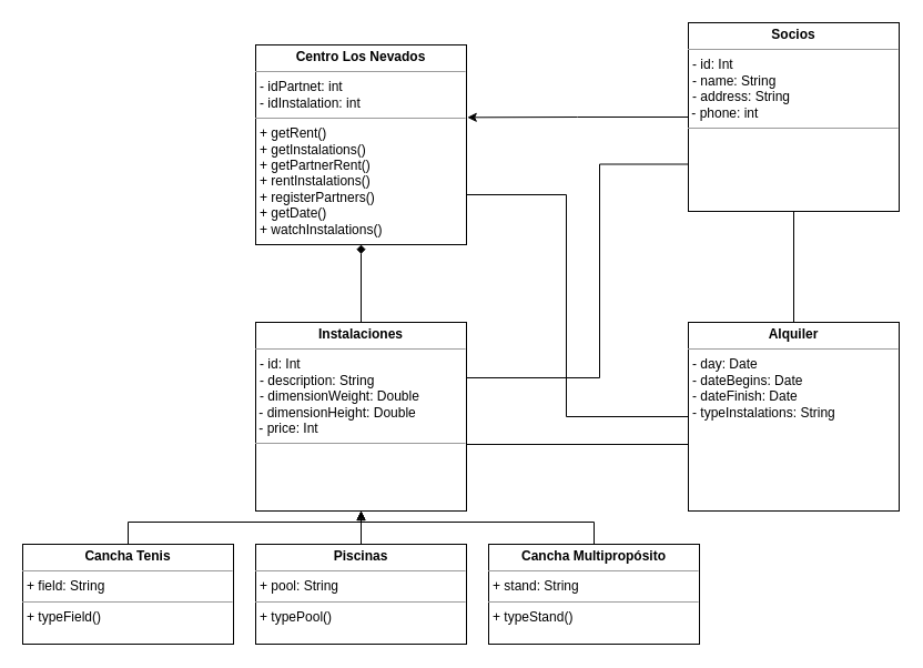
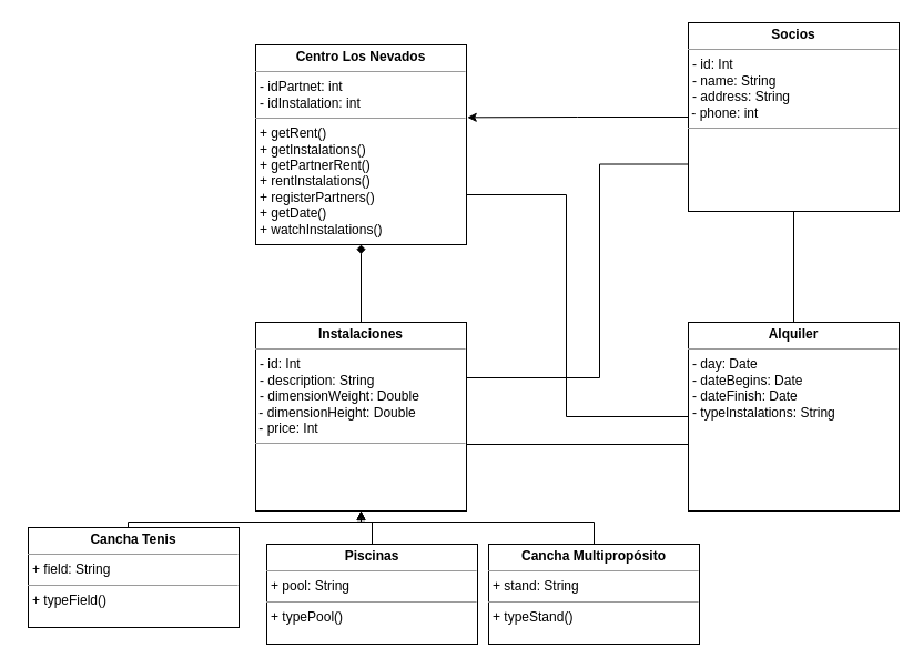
  <mxCell id="0" />
  <mxCell id="1" parent="0" />
  <mxCell id="2" style="edgeStyle=orthogonalEdgeStyle;rounded=0;orthogonalLoop=1;jettySize=auto;html=1;exitX=0.5;exitY=0;exitDx=0;exitDy=0;entryX=0.5;entryY=1;entryDx=0;entryDy=0;strokeColor=#000000;endArrow=diamond;endFill=1;startArrow=none;startFill=0;fillColor=#000000;" edge="1" parent="1" source="5" target="12"><mxGeometry relative="1" as="geometry" /></mxCell>
  <mxCell id="3" style="edgeStyle=orthogonalEdgeStyle;rounded=0;orthogonalLoop=1;jettySize=auto;html=1;entryX=0;entryY=0.5;entryDx=0;entryDy=0;endArrow=none;endFill=0;" edge="1" parent="1" source="5" target="16"><mxGeometry relative="1" as="geometry"><Array as="points"><mxPoint x="620" y="400" /></Array></mxGeometry></mxCell>
  <mxCell id="4" style="edgeStyle=orthogonalEdgeStyle;rounded=0;orthogonalLoop=1;jettySize=auto;html=1;exitX=1;exitY=0.5;exitDx=0;exitDy=0;entryX=0;entryY=0.75;entryDx=0;entryDy=0;endArrow=none;endFill=0;" edge="1" parent="1" source="5" target="13"><mxGeometry relative="1" as="geometry"><Array as="points"><mxPoint x="420" y="340" /><mxPoint x="540" y="340" /><mxPoint x="540" y="147" /></Array></mxGeometry></mxCell>
  <mxCell id="5" value="&lt;p style=&quot;margin:0px;margin-top:4px;text-align:center;&quot;&gt;&lt;b&gt;Instalaciones&lt;/b&gt;&lt;/p&gt;&lt;hr size=&quot;1&quot;&gt;&lt;p style=&quot;margin:0px;margin-left:4px;&quot;&gt;- id: Int&lt;/p&gt;&lt;p style=&quot;margin:0px;margin-left:4px;&quot;&gt;- description: String&lt;/p&gt;&lt;p style=&quot;margin:0px;margin-left:4px;&quot;&gt;- dimensionWeight: Double&lt;/p&gt;&amp;nbsp;- dimensionHeight: Double&lt;br&gt;&amp;nbsp;- price: Int&lt;hr size=&quot;1&quot;&gt;&lt;p style=&quot;margin:0px;margin-left:4px;&quot;&gt;&lt;br&gt;&lt;/p&gt;" style="verticalAlign=top;align=left;overflow=fill;fontSize=12;fontFamily=Helvetica;html=1;" vertex="1" parent="1"><mxGeometry x="230" y="290" width="190" height="170" as="geometry" /></mxCell>
  <mxCell id="6" style="edgeStyle=orthogonalEdgeStyle;rounded=0;orthogonalLoop=1;jettySize=auto;html=1;exitX=0.5;exitY=0;exitDx=0;exitDy=0;entryX=0.5;entryY=1;entryDx=0;entryDy=0;" edge="1" parent="1" source="7" target="5"><mxGeometry relative="1" as="geometry"><Array as="points"><mxPoint x="115" y="470" /><mxPoint x="325" y="470" /></Array></mxGeometry></mxCell>
- <mxCell id="7" value="&lt;p style=&quot;margin:0px;margin-top:4px;text-align:center;&quot;&gt;&lt;b&gt;Cancha Tenis&lt;/b&gt;&lt;/p&gt;&lt;hr size=&quot;1&quot;&gt;&lt;p style=&quot;margin:0px;margin-left:4px;&quot;&gt;+ field: String&lt;span style=&quot;background-color: initial;&quot;&gt;&amp;nbsp;&lt;/span&gt;&lt;span style=&quot;background-color: initial;&quot;&gt;&amp;nbsp;&lt;/span&gt;&lt;/p&gt;&lt;hr size=&quot;1&quot;&gt;&lt;p style=&quot;margin:0px;margin-left:4px;&quot;&gt;+ typeField()&amp;nbsp;&lt;/p&gt;" style="verticalAlign=top;align=left;overflow=fill;fontSize=12;fontFamily=Helvetica;html=1;" vertex="1" parent="1"><mxGeometry x="20" y="490" width="190" height="90" as="geometry" /></mxCell>
+ <mxCell id="7" value="&lt;p style=&quot;margin:0px;margin-top:4px;text-align:center;&quot;&gt;&lt;b&gt;Cancha Tenis&lt;/b&gt;&lt;/p&gt;&lt;hr size=&quot;1&quot;&gt;&lt;p style=&quot;margin:0px;margin-left:4px;&quot;&gt;+ field: String&lt;span style=&quot;background-color: initial;&quot;&gt;&amp;nbsp;&lt;/span&gt;&lt;span style=&quot;background-color: initial;&quot;&gt;&amp;nbsp;&lt;/span&gt;&lt;/p&gt;&lt;hr size=&quot;1&quot;&gt;&lt;p style=&quot;margin:0px;margin-left:4px;&quot;&gt;+ typeField()&amp;nbsp;&lt;/p&gt;" style="verticalAlign=top;align=left;overflow=fill;fontSize=12;fontFamily=Helvetica;html=1;" vertex="1" parent="1"><mxGeometry x="25" y="475" width="190" height="90" as="geometry" /></mxCell>
  <mxCell id="8" value="" style="edgeStyle=orthogonalEdgeStyle;rounded=0;orthogonalLoop=1;jettySize=auto;html=1;endArrow=block;endFill=0;" edge="1" parent="1" source="9" target="5"><mxGeometry relative="1" as="geometry" /></mxCell>
- <mxCell id="9" value="&lt;p style=&quot;margin:0px;margin-top:4px;text-align:center;&quot;&gt;&lt;b&gt;Piscinas&lt;/b&gt;&lt;/p&gt;&lt;hr size=&quot;1&quot;&gt;&lt;p style=&quot;margin:0px;margin-left:4px;&quot;&gt;+ pool: String&lt;span style=&quot;background-color: initial;&quot;&gt;&amp;nbsp;&amp;nbsp;&lt;/span&gt;&lt;/p&gt;&lt;hr size=&quot;1&quot;&gt;&lt;p style=&quot;margin:0px;margin-left:4px;&quot;&gt;+ typePool()&amp;nbsp;&lt;/p&gt;" style="verticalAlign=top;align=left;overflow=fill;fontSize=12;fontFamily=Helvetica;html=1;" vertex="1" parent="1"><mxGeometry x="230" y="490" width="190" height="90" as="geometry" /></mxCell>
+ <mxCell id="9" value="&lt;p style=&quot;margin:0px;margin-top:4px;text-align:center;&quot;&gt;&lt;b&gt;Piscinas&lt;/b&gt;&lt;/p&gt;&lt;hr size=&quot;1&quot;&gt;&lt;p style=&quot;margin:0px;margin-left:4px;&quot;&gt;+ pool: String&lt;span style=&quot;background-color: initial;&quot;&gt;&amp;nbsp;&amp;nbsp;&lt;/span&gt;&lt;/p&gt;&lt;hr size=&quot;1&quot;&gt;&lt;p style=&quot;margin:0px;margin-left:4px;&quot;&gt;+ typePool()&amp;nbsp;&lt;/p&gt;" style="verticalAlign=top;align=left;overflow=fill;fontSize=12;fontFamily=Helvetica;html=1;" vertex="1" parent="1"><mxGeometry x="240" y="490" width="190" height="90" as="geometry" /></mxCell>
  <mxCell id="10" style="edgeStyle=orthogonalEdgeStyle;rounded=0;orthogonalLoop=1;jettySize=auto;html=1;exitX=0.5;exitY=0;exitDx=0;exitDy=0;endArrow=block;endFill=0;" edge="1" parent="1" source="11" target="5"><mxGeometry relative="1" as="geometry"><Array as="points"><mxPoint x="535" y="470" /><mxPoint x="325" y="470" /></Array></mxGeometry></mxCell>
  <mxCell id="11" value="&lt;p style=&quot;margin:0px;margin-top:4px;text-align:center;&quot;&gt;&lt;b&gt;Cancha&amp;nbsp;&lt;/b&gt;&lt;b style=&quot;background-color: initial;&quot;&gt;Multipropósito&lt;/b&gt;&lt;/p&gt;&lt;hr size=&quot;1&quot;&gt;&lt;p style=&quot;margin:0px;margin-left:4px;&quot;&gt;+ stand: String&lt;span style=&quot;background-color: initial;&quot;&gt;&amp;nbsp;&amp;nbsp;&lt;/span&gt;&lt;/p&gt;&lt;hr size=&quot;1&quot;&gt;&lt;p style=&quot;margin:0px;margin-left:4px;&quot;&gt;+ typeStand()&amp;nbsp;&lt;/p&gt;" style="verticalAlign=top;align=left;overflow=fill;fontSize=12;fontFamily=Helvetica;html=1;" vertex="1" parent="1"><mxGeometry x="440" y="490" width="190" height="90" as="geometry" /></mxCell>
  <mxCell id="12" value="&lt;p style=&quot;margin:0px;margin-top:4px;text-align:center;&quot;&gt;&lt;b&gt;Centro Los Nevados&lt;/b&gt;&lt;/p&gt;&lt;hr size=&quot;1&quot;&gt;&lt;p style=&quot;margin: 0px 0px 0px 4px;&quot;&gt;&lt;span style=&quot;background-color: initial;&quot;&gt;- idPartnet: int&lt;/span&gt;&lt;br&gt;&lt;/p&gt;&lt;p style=&quot;margin: 0px 0px 0px 4px;&quot;&gt;&lt;span style=&quot;background-color: initial;&quot;&gt;- idInstalation: int&amp;nbsp;&lt;/span&gt;&lt;/p&gt;&lt;hr size=&quot;1&quot;&gt;&lt;p style=&quot;margin:0px;margin-left:4px;&quot;&gt;&lt;span style=&quot;background-color: initial;&quot;&gt;+ getRent()&lt;/span&gt;&lt;/p&gt;&lt;p style=&quot;margin:0px;margin-left:4px;&quot;&gt;&lt;span style=&quot;background-color: initial;&quot;&gt;+ getInstalations()&lt;/span&gt;&lt;/p&gt;&lt;p style=&quot;margin:0px;margin-left:4px;&quot;&gt;&lt;span style=&quot;background-color: initial;&quot;&gt;+ getPartnerRent()&lt;/span&gt;&lt;/p&gt;&lt;p style=&quot;border-color: var(--border-color); margin: 0px 0px 0px 4px;&quot;&gt;+ rentInstalations()&lt;/p&gt;&lt;p style=&quot;border-color: var(--border-color); margin: 0px 0px 0px 4px;&quot;&gt;+ registerPartners()&lt;/p&gt;&lt;p style=&quot;border-color: var(--border-color); margin: 0px 0px 0px 4px;&quot;&gt;+ getDate()&lt;/p&gt;&lt;p style=&quot;border-color: var(--border-color); margin: 0px 0px 0px 4px;&quot;&gt;+ watchInstalations()&lt;/p&gt;" style="verticalAlign=top;align=left;overflow=fill;fontSize=12;fontFamily=Helvetica;html=1;" vertex="1" parent="1"><mxGeometry x="230" y="40" width="190" height="180" as="geometry" /></mxCell>
  <mxCell id="13" value="&lt;p style=&quot;margin:0px;margin-top:4px;text-align:center;&quot;&gt;&lt;b&gt;Socios&lt;/b&gt;&lt;/p&gt;&lt;hr size=&quot;1&quot;&gt;&lt;p style=&quot;margin:0px;margin-left:4px;&quot;&gt;- id: Int&lt;/p&gt;&lt;p style=&quot;margin:0px;margin-left:4px;&quot;&gt;- name: String&lt;/p&gt;&lt;p style=&quot;margin:0px;margin-left:4px;&quot;&gt;- address: String&lt;/p&gt;&amp;nbsp;- phone: int&lt;br&gt;&lt;hr size=&quot;1&quot;&gt;&lt;p style=&quot;margin:0px;margin-left:4px;&quot;&gt;&lt;br&gt;&lt;/p&gt;&lt;p style=&quot;margin:0px;margin-left:4px;&quot;&gt;&lt;br&gt;&lt;/p&gt;&lt;p style=&quot;margin:0px;margin-left:4px;&quot;&gt;&lt;br&gt;&lt;/p&gt;" style="verticalAlign=top;align=left;overflow=fill;fontSize=12;fontFamily=Helvetica;html=1;" vertex="1" parent="1"><mxGeometry x="620" y="20" width="190" height="170" as="geometry" /></mxCell>
  <mxCell id="14" style="edgeStyle=orthogonalEdgeStyle;rounded=0;orthogonalLoop=1;jettySize=auto;html=1;exitX=0.5;exitY=0;exitDx=0;exitDy=0;entryX=0.5;entryY=1;entryDx=0;entryDy=0;endArrow=none;endFill=0;" edge="1" parent="1" source="16" target="13"><mxGeometry relative="1" as="geometry" /></mxCell>
  <mxCell id="15" style="edgeStyle=orthogonalEdgeStyle;rounded=0;orthogonalLoop=1;jettySize=auto;html=1;exitX=0;exitY=0.5;exitDx=0;exitDy=0;entryX=1;entryY=0.75;entryDx=0;entryDy=0;endArrow=none;endFill=0;" edge="1" parent="1" source="16" target="12"><mxGeometry relative="1" as="geometry"><Array as="points"><mxPoint x="510" y="375" /><mxPoint x="510" y="175" /></Array></mxGeometry></mxCell>
  <mxCell id="16" value="&lt;p style=&quot;margin:0px;margin-top:4px;text-align:center;&quot;&gt;&lt;br&gt;&lt;/p&gt;" style="verticalAlign=top;align=left;overflow=fill;fontSize=12;fontFamily=Helvetica;html=1;" vertex="1" parent="1"><mxGeometry x="620" y="290" width="190" height="170" as="geometry" /></mxCell>
  <mxCell id="17" style="edgeStyle=orthogonalEdgeStyle;rounded=0;orthogonalLoop=1;jettySize=auto;html=1;exitX=0;exitY=0.5;exitDx=0;exitDy=0;entryX=1.004;entryY=0.363;entryDx=0;entryDy=0;entryPerimeter=0;" edge="1" parent="1" source="13" target="12"><mxGeometry relative="1" as="geometry" /></mxCell>
  <mxCell id="18" value="&lt;p style=&quot;margin:0px;margin-top:4px;text-align:center;&quot;&gt;&lt;b&gt;Alquiler&lt;/b&gt;&lt;/p&gt;&lt;hr style=&quot;border-color: var(--border-color);&quot; size=&quot;1&quot;&gt;&lt;p style=&quot;border-color: var(--border-color); margin: 0px 0px 0px 4px;&quot;&gt;- day: Date&lt;/p&gt;&lt;p style=&quot;border-color: var(--border-color); margin: 0px 0px 0px 4px;&quot;&gt;- dateBegins: Date&lt;/p&gt;&lt;p style=&quot;border-color: var(--border-color); margin: 0px 0px 0px 4px;&quot;&gt;- dateFinish: Date&lt;/p&gt;&lt;p style=&quot;border-color: var(--border-color); margin: 0px 0px 0px 4px;&quot;&gt;- typeInstalations: String&lt;/p&gt;&lt;p style=&quot;margin:0px;margin-left:4px;&quot;&gt;&lt;br&gt;&lt;/p&gt;" style="verticalAlign=top;align=left;overflow=fill;fontSize=12;fontFamily=Helvetica;html=1;whiteSpace=wrap;" vertex="1" parent="1"><mxGeometry x="620" y="290" width="190" height="170" as="geometry" /></mxCell>
